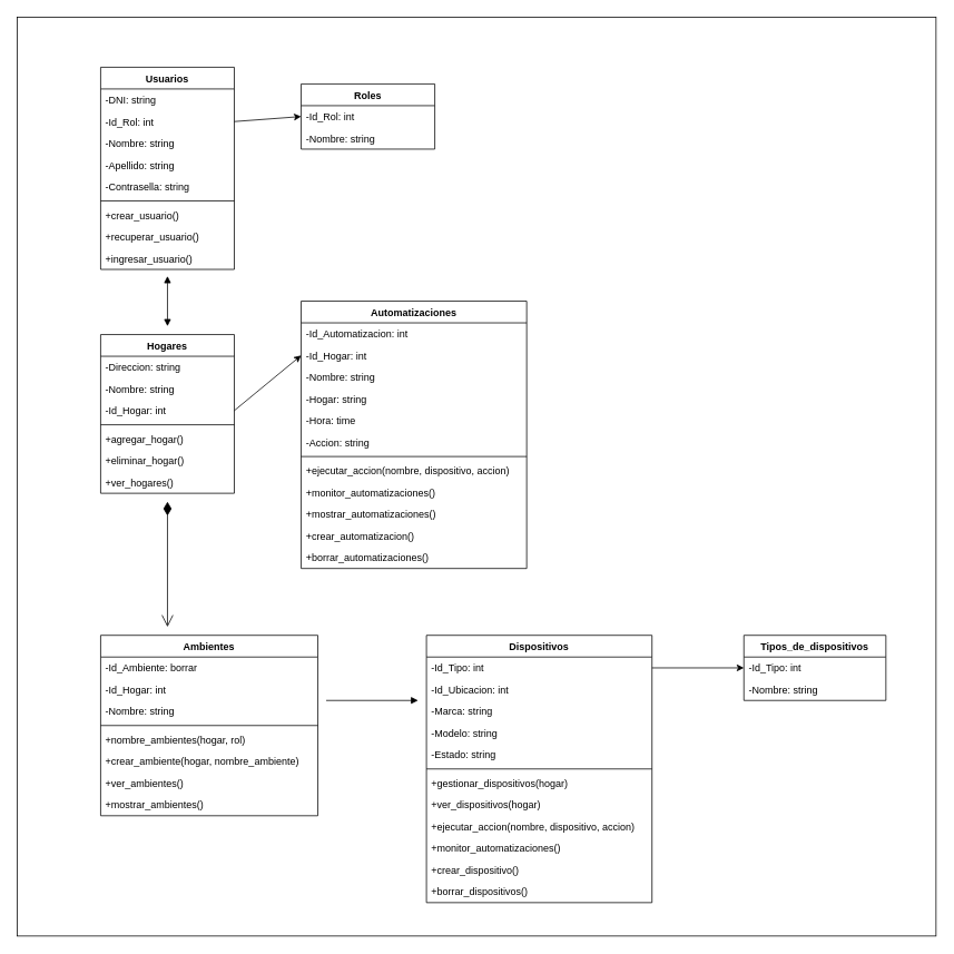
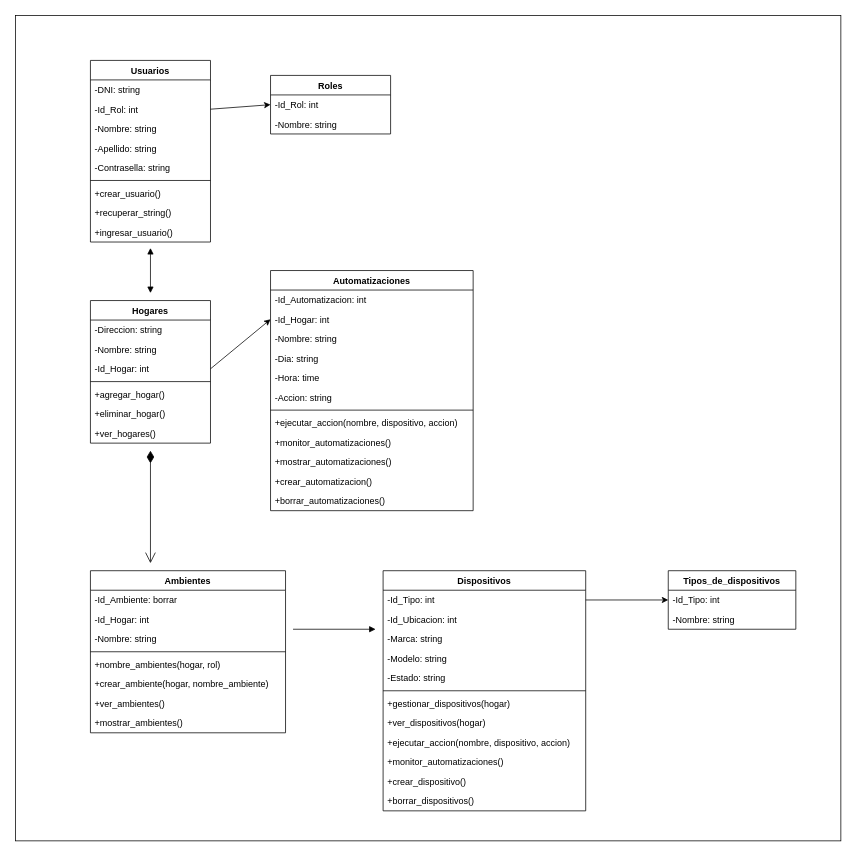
  <mxCell id="0" />
  <mxCell id="1" parent="0" />
  <mxCell id="2" value="" style="rounded=0;whiteSpace=wrap;html=1;" vertex="1" parent="1"><mxGeometry x="20" y="20" width="1100" height="1100" as="geometry" /></mxCell>
  <mxCell id="3" value="Usuarios" style="swimlane;fontStyle=1;childLayout=stackLayout;horizontal=1;startSize=26;horizontalStack=0;resizeParent=1;resizeParentMax=0;resizeLast=0;collapsible=1;marginBottom=0;" vertex="1" parent="1"><mxGeometry x="120" y="80" width="160" height="242" as="geometry" /></mxCell>
  <mxCell id="4" value="-DNI: string" style="text;strokeColor=none;fillColor=none;align=left;verticalAlign=top;spacingLeft=4;spacingRight=4;overflow=hidden;rotatable=0;points=[[0,0.5],[1,0.5]];portConstraint=eastwest;" vertex="1" parent="3"><mxGeometry y="26" width="160" height="26" as="geometry" /></mxCell>
  <mxCell id="5" value="-Id_Rol: int" style="text;strokeColor=none;fillColor=none;align=left;verticalAlign=top;spacingLeft=4;spacingRight=4;overflow=hidden;rotatable=0;points=[[0,0.5],[1,0.5]];portConstraint=eastwest;" vertex="1" parent="3"><mxGeometry y="52" width="160" height="26" as="geometry" /></mxCell>
  <mxCell id="6" value="-Nombre: string" style="text;strokeColor=none;fillColor=none;align=left;verticalAlign=top;spacingLeft=4;spacingRight=4;overflow=hidden;rotatable=0;points=[[0,0.5],[1,0.5]];portConstraint=eastwest;" vertex="1" parent="3"><mxGeometry y="78" width="160" height="26" as="geometry" /></mxCell>
  <mxCell id="7" value="-Apellido: string" style="text;strokeColor=none;fillColor=none;align=left;verticalAlign=top;spacingLeft=4;spacingRight=4;overflow=hidden;rotatable=0;points=[[0,0.5],[1,0.5]];portConstraint=eastwest;" vertex="1" parent="3"><mxGeometry y="104" width="160" height="26" as="geometry" /></mxCell>
  <mxCell id="8" value="-Contrasella: string" style="text;strokeColor=none;fillColor=none;align=left;verticalAlign=top;spacingLeft=4;spacingRight=4;overflow=hidden;rotatable=0;points=[[0,0.5],[1,0.5]];portConstraint=eastwest;" vertex="1" parent="3"><mxGeometry y="130" width="160" height="26" as="geometry" /></mxCell>
  <mxCell id="9" value="" style="line;strokeWidth=1;fillColor=none;align=left;verticalAlign=middle;spacingTop=-1;spacingLeft=3;spacingRight=3;rotatable=0;labelPosition=right;points=[];portConstraint=eastwest;" vertex="1" parent="3"><mxGeometry y="156" width="160" height="8" as="geometry" /></mxCell>
  <mxCell id="10" value="+crear_usuario()" style="text;strokeColor=none;fillColor=none;align=left;verticalAlign=top;spacingLeft=4;spacingRight=4;overflow=hidden;rotatable=0;points=[[0,0.5],[1,0.5]];portConstraint=eastwest;" vertex="1" parent="3"><mxGeometry y="164" width="160" height="26" as="geometry" /></mxCell>
- <mxCell id="11" value="+recuperar_usuario()" style="text;strokeColor=none;fillColor=none;align=left;verticalAlign=top;spacingLeft=4;spacingRight=4;overflow=hidden;rotatable=0;points=[[0,0.5],[1,0.5]];portConstraint=eastwest;" vertex="1" parent="3"><mxGeometry y="190" width="160" height="26" as="geometry" /></mxCell>
+ <mxCell id="11" value="+recuperar_string()" style="text;strokeColor=none;fillColor=none;align=left;verticalAlign=top;spacingLeft=4;spacingRight=4;overflow=hidden;rotatable=0;points=[[0,0.5],[1,0.5]];portConstraint=eastwest;" vertex="1" parent="3"><mxGeometry y="190" width="160" height="26" as="geometry" /></mxCell>
  <mxCell id="12" value="+ingresar_usuario()" style="text;strokeColor=none;fillColor=none;align=left;verticalAlign=top;spacingLeft=4;spacingRight=4;overflow=hidden;rotatable=0;points=[[0,0.5],[1,0.5]];portConstraint=eastwest;" vertex="1" parent="3"><mxGeometry y="216" width="160" height="26" as="geometry" /></mxCell>
  <mxCell id="13" value="Roles" style="swimlane;fontStyle=1;childLayout=stackLayout;horizontal=1;startSize=26;horizontalStack=0;resizeParent=1;resizeParentMax=0;resizeLast=0;collapsible=1;marginBottom=0;" vertex="1" parent="1"><mxGeometry x="360" y="100" width="160" height="78" as="geometry" /></mxCell>
  <mxCell id="14" value="-Id_Rol: int" style="text;strokeColor=none;fillColor=none;align=left;verticalAlign=top;spacingLeft=4;spacingRight=4;overflow=hidden;rotatable=0;points=[[0,0.5],[1,0.5]];portConstraint=eastwest;" vertex="1" parent="13"><mxGeometry y="26" width="160" height="26" as="geometry" /></mxCell>
  <mxCell id="15" value="-Nombre: string" style="text;strokeColor=none;fillColor=none;align=left;verticalAlign=top;spacingLeft=4;spacingRight=4;overflow=hidden;rotatable=0;points=[[0,0.5],[1,0.5]];portConstraint=eastwest;" vertex="1" parent="13"><mxGeometry y="52" width="160" height="26" as="geometry" /></mxCell>
  <mxCell id="16" value="Hogares" style="swimlane;fontStyle=1;childLayout=stackLayout;horizontal=1;startSize=26;horizontalStack=0;resizeParent=1;resizeParentMax=0;resizeLast=0;collapsible=1;marginBottom=0;" vertex="1" parent="1"><mxGeometry x="120" y="400" width="160" height="190" as="geometry" /></mxCell>
  <mxCell id="17" value="-Direccion: string" style="text;strokeColor=none;fillColor=none;align=left;verticalAlign=top;spacingLeft=4;spacingRight=4;overflow=hidden;rotatable=0;points=[[0,0.5],[1,0.5]];portConstraint=eastwest;" vertex="1" parent="16"><mxGeometry y="26" width="160" height="26" as="geometry" /></mxCell>
  <mxCell id="18" value="-Nombre: string" style="text;strokeColor=none;fillColor=none;align=left;verticalAlign=top;spacingLeft=4;spacingRight=4;overflow=hidden;rotatable=0;points=[[0,0.5],[1,0.5]];portConstraint=eastwest;" vertex="1" parent="16"><mxGeometry y="52" width="160" height="26" as="geometry" /></mxCell>
  <mxCell id="19" value="-Id_Hogar: int" style="text;strokeColor=none;fillColor=none;align=left;verticalAlign=top;spacingLeft=4;spacingRight=4;overflow=hidden;rotatable=0;points=[[0,0.5],[1,0.5]];portConstraint=eastwest;" vertex="1" parent="16"><mxGeometry y="78" width="160" height="26" as="geometry" /></mxCell>
  <mxCell id="20" value="" style="line;strokeWidth=1;fillColor=none;align=left;verticalAlign=middle;spacingTop=-1;spacingLeft=3;spacingRight=3;rotatable=0;labelPosition=right;points=[];portConstraint=eastwest;" vertex="1" parent="16"><mxGeometry y="104" width="160" height="8" as="geometry" /></mxCell>
  <mxCell id="21" value="+agregar_hogar()" style="text;strokeColor=none;fillColor=none;align=left;verticalAlign=top;spacingLeft=4;spacingRight=4;overflow=hidden;rotatable=0;points=[[0,0.5],[1,0.5]];portConstraint=eastwest;" vertex="1" parent="16"><mxGeometry y="112" width="160" height="26" as="geometry" /></mxCell>
  <mxCell id="22" value="+eliminar_hogar()" style="text;strokeColor=none;fillColor=none;align=left;verticalAlign=top;spacingLeft=4;spacingRight=4;overflow=hidden;rotatable=0;points=[[0,0.5],[1,0.5]];portConstraint=eastwest;" vertex="1" parent="16"><mxGeometry y="138" width="160" height="26" as="geometry" /></mxCell>
  <mxCell id="23" value="+ver_hogares()" style="text;strokeColor=none;fillColor=none;align=left;verticalAlign=top;spacingLeft=4;spacingRight=4;overflow=hidden;rotatable=0;points=[[0,0.5],[1,0.5]];portConstraint=eastwest;" vertex="1" parent="16"><mxGeometry y="164" width="160" height="26" as="geometry" /></mxCell>
  <mxCell id="24" value="Ambientes" style="swimlane;fontStyle=1;childLayout=stackLayout;horizontal=1;startSize=26;horizontalStack=0;resizeParent=1;resizeParentMax=0;resizeLast=0;collapsible=1;marginBottom=0;" vertex="1" parent="1"><mxGeometry x="120" y="760" width="260" height="216" as="geometry" /></mxCell>
  <mxCell id="25" value="-Id_Ambiente: borrar" style="text;strokeColor=none;fillColor=none;align=left;verticalAlign=top;spacingLeft=4;spacingRight=4;overflow=hidden;rotatable=0;points=[[0,0.5],[1,0.5]];portConstraint=eastwest;" vertex="1" parent="24"><mxGeometry y="26" width="260" height="26" as="geometry" /></mxCell>
  <mxCell id="26" value="-Id_Hogar: int" style="text;strokeColor=none;fillColor=none;align=left;verticalAlign=top;spacingLeft=4;spacingRight=4;overflow=hidden;rotatable=0;points=[[0,0.5],[1,0.5]];portConstraint=eastwest;" vertex="1" parent="24"><mxGeometry y="52" width="260" height="26" as="geometry" /></mxCell>
  <mxCell id="27" value="-Nombre: string" style="text;strokeColor=none;fillColor=none;align=left;verticalAlign=top;spacingLeft=4;spacingRight=4;overflow=hidden;rotatable=0;points=[[0,0.5],[1,0.5]];portConstraint=eastwest;" vertex="1" parent="24"><mxGeometry y="78" width="260" height="26" as="geometry" /></mxCell>
  <mxCell id="28" value="" style="line;strokeWidth=1;fillColor=none;align=left;verticalAlign=middle;spacingTop=-1;spacingLeft=3;spacingRight=3;rotatable=0;labelPosition=right;points=[];portConstraint=eastwest;" vertex="1" parent="24"><mxGeometry y="104" width="260" height="8" as="geometry" /></mxCell>
  <mxCell id="29" value="+nombre_ambientes(hogar, rol)" style="text;strokeColor=none;fillColor=none;align=left;verticalAlign=top;spacingLeft=4;spacingRight=4;overflow=hidden;rotatable=0;points=[[0,0.5],[1,0.5]];portConstraint=eastwest;" vertex="1" parent="24"><mxGeometry y="112" width="260" height="26" as="geometry" /></mxCell>
  <mxCell id="30" value="+crear_ambiente(hogar, nombre_ambiente)" style="text;strokeColor=none;fillColor=none;align=left;verticalAlign=top;spacingLeft=4;spacingRight=4;overflow=hidden;rotatable=0;points=[[0,0.5],[1,0.5]];portConstraint=eastwest;" vertex="1" parent="24"><mxGeometry y="138" width="260" height="26" as="geometry" /></mxCell>
  <mxCell id="31" value="+ver_ambientes()" style="text;strokeColor=none;fillColor=none;align=left;verticalAlign=top;spacingLeft=4;spacingRight=4;overflow=hidden;rotatable=0;points=[[0,0.5],[1,0.5]];portConstraint=eastwest;" vertex="1" parent="24"><mxGeometry y="164" width="260" height="26" as="geometry" /></mxCell>
  <mxCell id="32" value="+mostrar_ambientes()" style="text;strokeColor=none;fillColor=none;align=left;verticalAlign=top;spacingLeft=4;spacingRight=4;overflow=hidden;rotatable=0;points=[[0,0.5],[1,0.5]];portConstraint=eastwest;" vertex="1" parent="24"><mxGeometry y="190" width="260" height="26" as="geometry" /></mxCell>
  <mxCell id="33" value="Automatizaciones" style="swimlane;fontStyle=1;childLayout=stackLayout;horizontal=1;startSize=26;horizontalStack=0;resizeParent=1;resizeParentMax=0;resizeLast=0;collapsible=1;marginBottom=0;" vertex="1" parent="1"><mxGeometry x="360" y="360" width="270" height="320" as="geometry" /></mxCell>
  <mxCell id="34" value="-Id_Automatizacion: int" style="text;strokeColor=none;fillColor=none;align=left;verticalAlign=top;spacingLeft=4;spacingRight=4;overflow=hidden;rotatable=0;points=[[0,0.5],[1,0.5]];portConstraint=eastwest;" vertex="1" parent="33"><mxGeometry y="26" width="270" height="26" as="geometry" /></mxCell>
  <mxCell id="35" value="-Id_Hogar: int" style="text;strokeColor=none;fillColor=none;align=left;verticalAlign=top;spacingLeft=4;spacingRight=4;overflow=hidden;rotatable=0;points=[[0,0.5],[1,0.5]];portConstraint=eastwest;" vertex="1" parent="33"><mxGeometry y="52" width="270" height="26" as="geometry" /></mxCell>
  <mxCell id="36" value="-Nombre: string" style="text;strokeColor=none;fillColor=none;align=left;verticalAlign=top;spacingLeft=4;spacingRight=4;overflow=hidden;rotatable=0;points=[[0,0.5],[1,0.5]];portConstraint=eastwest;" vertex="1" parent="33"><mxGeometry y="78" width="270" height="26" as="geometry" /></mxCell>
- <mxCell id="37" value="-Hogar: string" style="text;strokeColor=none;fillColor=none;align=left;verticalAlign=top;spacingLeft=4;spacingRight=4;overflow=hidden;rotatable=0;points=[[0,0.5],[1,0.5]];portConstraint=eastwest;" vertex="1" parent="33"><mxGeometry y="104" width="270" height="26" as="geometry" /></mxCell>
+ <mxCell id="37" value="-Dia: string" style="text;strokeColor=none;fillColor=none;align=left;verticalAlign=top;spacingLeft=4;spacingRight=4;overflow=hidden;rotatable=0;points=[[0,0.5],[1,0.5]];portConstraint=eastwest;" vertex="1" parent="33"><mxGeometry y="104" width="270" height="26" as="geometry" /></mxCell>
  <mxCell id="38" value="-Hora: time" style="text;strokeColor=none;fillColor=none;align=left;verticalAlign=top;spacingLeft=4;spacingRight=4;overflow=hidden;rotatable=0;points=[[0,0.5],[1,0.5]];portConstraint=eastwest;" vertex="1" parent="33"><mxGeometry y="130" width="270" height="26" as="geometry" /></mxCell>
  <mxCell id="39" value="-Accion: string" style="text;strokeColor=none;fillColor=none;align=left;verticalAlign=top;spacingLeft=4;spacingRight=4;overflow=hidden;rotatable=0;points=[[0,0.5],[1,0.5]];portConstraint=eastwest;" vertex="1" parent="33"><mxGeometry y="156" width="270" height="26" as="geometry" /></mxCell>
  <mxCell id="40" value="" style="line;strokeWidth=1;fillColor=none;align=left;verticalAlign=middle;spacingTop=-1;spacingLeft=3;spacingRight=3;rotatable=0;labelPosition=right;points=[];portConstraint=eastwest;" vertex="1" parent="33"><mxGeometry y="182" width="270" height="8" as="geometry" /></mxCell>
  <mxCell id="41" value="+ejecutar_accion(nombre, dispositivo, accion)" style="text;strokeColor=none;fillColor=none;align=left;verticalAlign=top;spacingLeft=4;spacingRight=4;overflow=hidden;rotatable=0;points=[[0,0.5],[1,0.5]];portConstraint=eastwest;" vertex="1" parent="33"><mxGeometry y="190" width="270" height="26" as="geometry" /></mxCell>
  <mxCell id="42" value="+monitor_automatizaciones()" style="text;strokeColor=none;fillColor=none;align=left;verticalAlign=top;spacingLeft=4;spacingRight=4;overflow=hidden;rotatable=0;points=[[0,0.5],[1,0.5]];portConstraint=eastwest;" vertex="1" parent="33"><mxGeometry y="216" width="270" height="26" as="geometry" /></mxCell>
  <mxCell id="43" value="+mostrar_automatizaciones()" style="text;strokeColor=none;fillColor=none;align=left;verticalAlign=top;spacingLeft=4;spacingRight=4;overflow=hidden;rotatable=0;points=[[0,0.5],[1,0.5]];portConstraint=eastwest;" vertex="1" parent="33"><mxGeometry y="242" width="270" height="26" as="geometry" /></mxCell>
  <mxCell id="44" value="+crear_automatizacion()" style="text;strokeColor=none;fillColor=none;align=left;verticalAlign=top;spacingLeft=4;spacingRight=4;overflow=hidden;rotatable=0;points=[[0,0.5],[1,0.5]];portConstraint=eastwest;" vertex="1" parent="33"><mxGeometry y="268" width="270" height="26" as="geometry" /></mxCell>
  <mxCell id="45" value="+borrar_automatizaciones()" style="text;strokeColor=none;fillColor=none;align=left;verticalAlign=top;spacingLeft=4;spacingRight=4;overflow=hidden;rotatable=0;points=[[0,0.5],[1,0.5]];portConstraint=eastwest;" vertex="1" parent="33"><mxGeometry y="294" width="270" height="26" as="geometry" /></mxCell>
  <mxCell id="46" value="Dispositivos" style="swimlane;fontStyle=1;childLayout=stackLayout;horizontal=1;startSize=26;horizontalStack=0;resizeParent=1;resizeParentMax=0;resizeLast=0;collapsible=1;marginBottom=0;" vertex="1" parent="1"><mxGeometry x="510" y="760" width="270" height="320" as="geometry" /></mxCell>
  <mxCell id="47" value="-Id_Tipo: int" style="text;strokeColor=none;fillColor=none;align=left;verticalAlign=top;spacingLeft=4;spacingRight=4;overflow=hidden;rotatable=0;points=[[0,0.5],[1,0.5]];portConstraint=eastwest;" vertex="1" parent="46"><mxGeometry y="26" width="270" height="26" as="geometry" /></mxCell>
  <mxCell id="48" value="-Id_Ubicacion: int" style="text;strokeColor=none;fillColor=none;align=left;verticalAlign=top;spacingLeft=4;spacingRight=4;overflow=hidden;rotatable=0;points=[[0,0.5],[1,0.5]];portConstraint=eastwest;" vertex="1" parent="46"><mxGeometry y="52" width="270" height="26" as="geometry" /></mxCell>
  <mxCell id="49" value="-Marca: string" style="text;strokeColor=none;fillColor=none;align=left;verticalAlign=top;spacingLeft=4;spacingRight=4;overflow=hidden;rotatable=0;points=[[0,0.5],[1,0.5]];portConstraint=eastwest;" vertex="1" parent="46"><mxGeometry y="78" width="270" height="26" as="geometry" /></mxCell>
  <mxCell id="50" value="-Modelo: string" style="text;strokeColor=none;fillColor=none;align=left;verticalAlign=top;spacingLeft=4;spacingRight=4;overflow=hidden;rotatable=0;points=[[0,0.5],[1,0.5]];portConstraint=eastwest;" vertex="1" parent="46"><mxGeometry y="104" width="270" height="26" as="geometry" /></mxCell>
  <mxCell id="51" value="-Estado: string" style="text;strokeColor=none;fillColor=none;align=left;verticalAlign=top;spacingLeft=4;spacingRight=4;overflow=hidden;rotatable=0;points=[[0,0.5],[1,0.5]];portConstraint=eastwest;" vertex="1" parent="46"><mxGeometry y="130" width="270" height="26" as="geometry" /></mxCell>
  <mxCell id="52" value="" style="line;strokeWidth=1;fillColor=none;align=left;verticalAlign=middle;spacingTop=-1;spacingLeft=3;spacingRight=3;rotatable=0;labelPosition=right;points=[];portConstraint=eastwest;" vertex="1" parent="46"><mxGeometry y="156" width="270" height="8" as="geometry" /></mxCell>
  <mxCell id="53" value="+gestionar_dispositivos(hogar)" style="text;strokeColor=none;fillColor=none;align=left;verticalAlign=top;spacingLeft=4;spacingRight=4;overflow=hidden;rotatable=0;points=[[0,0.5],[1,0.5]];portConstraint=eastwest;" vertex="1" parent="46"><mxGeometry y="164" width="270" height="26" as="geometry" /></mxCell>
  <mxCell id="54" value="+ver_dispositivos(hogar)" style="text;strokeColor=none;fillColor=none;align=left;verticalAlign=top;spacingLeft=4;spacingRight=4;overflow=hidden;rotatable=0;points=[[0,0.5],[1,0.5]];portConstraint=eastwest;" vertex="1" parent="46"><mxGeometry y="190" width="270" height="26" as="geometry" /></mxCell>
  <mxCell id="55" value="+ejecutar_accion(nombre, dispositivo, accion)" style="text;strokeColor=none;fillColor=none;align=left;verticalAlign=top;spacingLeft=4;spacingRight=4;overflow=hidden;rotatable=0;points=[[0,0.5],[1,0.5]];portConstraint=eastwest;" vertex="1" parent="46"><mxGeometry y="216" width="270" height="26" as="geometry" /></mxCell>
  <mxCell id="56" value="+monitor_automatizaciones()" style="text;strokeColor=none;fillColor=none;align=left;verticalAlign=top;spacingLeft=4;spacingRight=4;overflow=hidden;rotatable=0;points=[[0,0.5],[1,0.5]];portConstraint=eastwest;" vertex="1" parent="46"><mxGeometry y="242" width="270" height="26" as="geometry" /></mxCell>
  <mxCell id="57" value="+crear_dispositivo()" style="text;strokeColor=none;fillColor=none;align=left;verticalAlign=top;spacingLeft=4;spacingRight=4;overflow=hidden;rotatable=0;points=[[0,0.5],[1,0.5]];portConstraint=eastwest;" vertex="1" parent="46"><mxGeometry y="268" width="270" height="26" as="geometry" /></mxCell>
  <mxCell id="58" value="+borrar_dispositivos()" style="text;strokeColor=none;fillColor=none;align=left;verticalAlign=top;spacingLeft=4;spacingRight=4;overflow=hidden;rotatable=0;points=[[0,0.5],[1,0.5]];portConstraint=eastwest;" vertex="1" parent="46"><mxGeometry y="294" width="270" height="26" as="geometry" /></mxCell>
  <mxCell id="59" value="Tipos_de_dispositivos" style="swimlane;fontStyle=1;childLayout=stackLayout;horizontal=1;startSize=26;horizontalStack=0;resizeParent=1;resizeParentMax=0;resizeLast=0;collapsible=1;marginBottom=0;" vertex="1" parent="1"><mxGeometry x="890" y="760" width="170" height="78" as="geometry" /></mxCell>
  <mxCell id="60" value="-Id_Tipo: int" style="text;strokeColor=none;fillColor=none;align=left;verticalAlign=top;spacingLeft=4;spacingRight=4;overflow=hidden;rotatable=0;points=[[0,0.5],[1,0.5]];portConstraint=eastwest;" vertex="1" parent="59"><mxGeometry y="26" width="170" height="26" as="geometry" /></mxCell>
  <mxCell id="61" value="-Nombre: string" style="text;strokeColor=none;fillColor=none;align=left;verticalAlign=top;spacingLeft=4;spacingRight=4;overflow=hidden;rotatable=0;points=[[0,0.5],[1,0.5]];portConstraint=eastwest;" vertex="1" parent="59"><mxGeometry y="52" width="170" height="26" as="geometry" /></mxCell>
  <mxCell id="62" style="edgeStyle=none;html=1;exitX=1;exitY=0.5;exitDx=0;exitDy=0;entryX=0;entryY=0.5;entryDx=0;entryDy=0;" edge="1" parent="1" source="5" target="14"><mxGeometry relative="1" as="geometry" /></mxCell>
  <mxCell id="63" value="" style="endArrow=block;startArrow=block;endFill=1;startFill=1;html=1;" edge="1" parent="1"><mxGeometry width="160" relative="1" as="geometry"><mxPoint x="200" y="390" as="sourcePoint" /><mxPoint x="200" y="330" as="targetPoint" /></mxGeometry></mxCell>
  <mxCell id="64" style="edgeStyle=none;html=1;exitX=1;exitY=0.5;exitDx=0;exitDy=0;entryX=0;entryY=0.5;entryDx=0;entryDy=0;" edge="1" parent="1" source="19" target="35"><mxGeometry relative="1" as="geometry" /></mxCell>
  <mxCell id="65" value="" style="endArrow=open;html=1;endSize=12;startArrow=diamondThin;startSize=14;startFill=1;edgeStyle=orthogonalEdgeStyle;align=left;verticalAlign=bottom;" edge="1" parent="1"><mxGeometry x="-1" y="3" relative="1" as="geometry"><mxPoint x="200" y="600" as="sourcePoint" /><mxPoint x="200" y="750" as="targetPoint" /></mxGeometry></mxCell>
  <mxCell id="66" value="" style="endArrow=block;endFill=1;html=1;edgeStyle=orthogonalEdgeStyle;align=left;verticalAlign=top;" edge="1" parent="1"><mxGeometry x="-1" relative="1" as="geometry"><mxPoint x="390" y="838" as="sourcePoint" /><mxPoint x="500" y="838" as="targetPoint" /></mxGeometry></mxCell>
  <mxCell id="67" style="edgeStyle=none;html=1;exitX=1;exitY=0.5;exitDx=0;exitDy=0;entryX=0;entryY=0.5;entryDx=0;entryDy=0;" edge="1" parent="1" source="47" target="60"><mxGeometry relative="1" as="geometry" /></mxCell>
